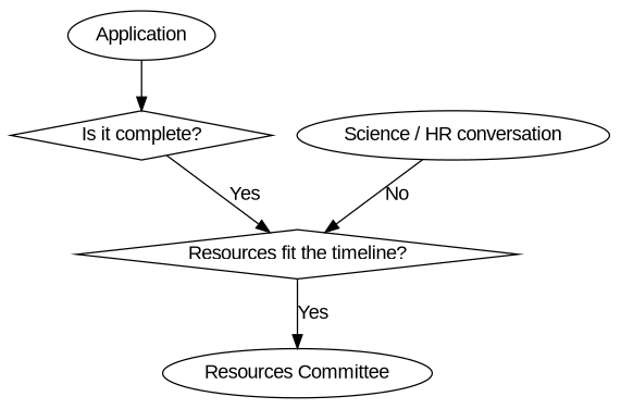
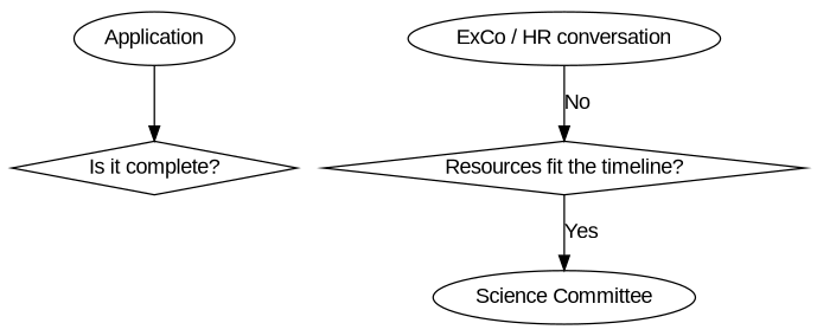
  digraph {
    bgcolor=white
    fontname="Liberation Sans"
    node [fontname="Liberation Sans"]
    edge [fontname="Liberation Sans"]
    n1 [label=Application]
    n2 [label="Is it complete?" shape=diamond]
    n3 [label="Resources fit the timeline?" shape=diamond]
-   n4 [label="Resources Committee"]
-   n5 [label="Science / HR conversation"]
+   n4 [label="Science Committee"]
+   n5 [label="ExCo / HR conversation"]
    n1 -> n2
-   n2 -> n3 [label=Yes]
    n3 -> n4 [label=Yes]
    n5 -> n3 [label=No]
  }
